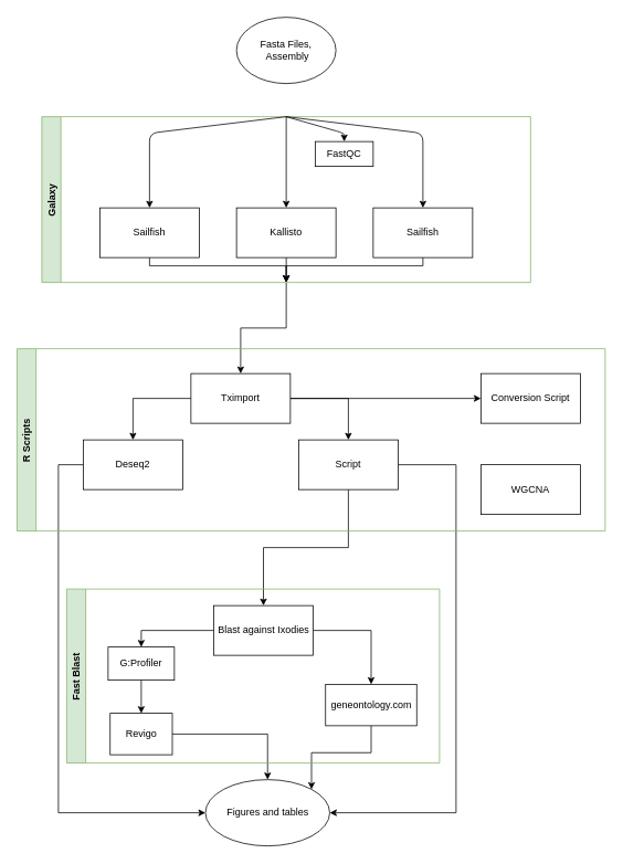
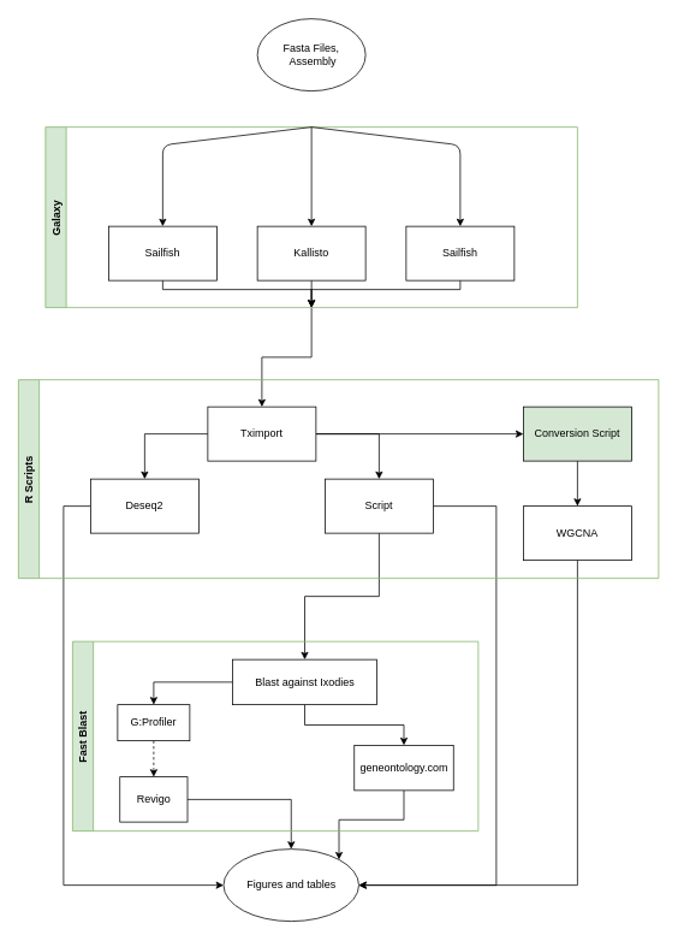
  <mxCell id="0" />
  <mxCell id="1" parent="0" />
  <mxCell id="2" value="&lt;div&gt;Fasta Files,&lt;/div&gt;&lt;div&gt;&amp;nbsp;Assembly&lt;br&gt;&lt;/div&gt;" style="ellipse;whiteSpace=wrap;html=1;" parent="1" vertex="1"><mxGeometry x="285" width="120" height="80" as="geometry" y="20" /></mxCell>
  <mxCell id="3" style="edgeStyle=orthogonalEdgeStyle;rounded=0;orthogonalLoop=1;jettySize=auto;html=1;entryX=0;entryY=0.5;entryDx=0;entryDy=0;" parent="1" source="4" target="17" edge="1"><mxGeometry relative="1" as="geometry"><Array as="points"><mxPoint x="70" y="560" /><mxPoint x="70" y="980" /></Array></mxGeometry></mxCell>
  <mxCell id="4" value="Deseq2" style="rounded=0;whiteSpace=wrap;html=1;" parent="1" vertex="1"><mxGeometry x="100" y="530" width="120" height="60" as="geometry" /></mxCell>
  <mxCell id="5" style="edgeStyle=orthogonalEdgeStyle;rounded=0;orthogonalLoop=1;jettySize=auto;html=1;entryX=0.5;entryY=0;entryDx=0;entryDy=0;" parent="1" source="7" target="10" edge="1"><mxGeometry relative="1" as="geometry" /></mxCell>
  <mxCell id="6" style="edgeStyle=orthogonalEdgeStyle;rounded=0;orthogonalLoop=1;jettySize=auto;html=1;entryX=1;entryY=0.5;entryDx=0;entryDy=0;" parent="1" source="7" target="17" edge="1"><mxGeometry relative="1" as="geometry"><Array as="points"><mxPoint x="550" y="560" /><mxPoint x="550" y="980" /></Array></mxGeometry></mxCell>
  <mxCell id="7" value="Script" style="rounded=0;whiteSpace=wrap;html=1;" parent="1" vertex="1"><mxGeometry x="360" y="530" width="120" height="60" as="geometry" /></mxCell>
  <mxCell id="8" style="edgeStyle=orthogonalEdgeStyle;rounded=0;orthogonalLoop=1;jettySize=auto;html=1;entryX=0.5;entryY=0;entryDx=0;entryDy=0;" parent="1" source="10" target="12" edge="1"><mxGeometry relative="1" as="geometry" /></mxCell>
  <mxCell id="9" style="edgeStyle=orthogonalEdgeStyle;rounded=0;orthogonalLoop=1;jettySize=auto;html=1;entryX=0.5;entryY=0;entryDx=0;entryDy=0;" parent="1" source="10" target="16" edge="1"><mxGeometry relative="1" as="geometry" /></mxCell>
- <mxCell id="10" value="&lt;div&gt;Blast against Ixodies&lt;/div&gt;" style="rounded=0;whiteSpace=wrap;html=1;" parent="1" vertex="1"><mxGeometry x="257.5" y="730" width="120" height="60" as="geometry" /></mxCell>
- <mxCell id="11" style="edgeStyle=orthogonalEdgeStyle;rounded=0;orthogonalLoop=1;jettySize=auto;html=1;entryX=0.5;entryY=0;entryDx=0;entryDy=0;" parent="1" source="12" target="14" edge="1"><mxGeometry relative="1" as="geometry" /></mxCell>
+ <mxCell id="10" value="&lt;div&gt;Blast against Ixodies&lt;/div&gt;" style="rounded=0;whiteSpace=wrap;html=1;" parent="1" vertex="1"><mxGeometry x="257.5" y="730" width="160" height="50" as="geometry" /></mxCell>
+ <mxCell id="11" style="edgeStyle=orthogonalEdgeStyle;rounded=0;orthogonalLoop=1;jettySize=auto;html=1;entryX=0.5;entryY=0;entryDx=0;entryDy=0;dashed=1;" parent="1" source="12" target="14" edge="1"><mxGeometry relative="1" as="geometry" /></mxCell>
  <mxCell id="12" value="G:Profiler" style="rounded=0;whiteSpace=wrap;html=1;" parent="1" vertex="1"><mxGeometry x="130" y="780" width="80" height="40" as="geometry" /></mxCell>
  <mxCell id="13" style="edgeStyle=orthogonalEdgeStyle;rounded=0;orthogonalLoop=1;jettySize=auto;html=1;" parent="1" source="14" target="17" edge="1"><mxGeometry relative="1" as="geometry" /></mxCell>
  <mxCell id="14" value="Revigo" style="rounded=0;whiteSpace=wrap;html=1;" parent="1" vertex="1"><mxGeometry x="132.5" y="860" width="75" height="50" as="geometry" /></mxCell>
  <mxCell id="15" style="edgeStyle=orthogonalEdgeStyle;rounded=0;orthogonalLoop=1;jettySize=auto;html=1;entryX=1;entryY=0;entryDx=0;entryDy=0;" parent="1" source="16" target="17" edge="1"><mxGeometry relative="1" as="geometry" /></mxCell>
  <mxCell id="16" value="geneontology.com" style="rounded=0;whiteSpace=wrap;html=1;" parent="1" vertex="1"><mxGeometry x="392.5" y="825" width="110" height="50" as="geometry" /></mxCell>
  <mxCell id="17" value="Figures and tables" style="ellipse;whiteSpace=wrap;html=1;" parent="1" vertex="1"><mxGeometry x="247.5" y="940" width="150" height="80" as="geometry" /></mxCell>
+ <mxCell id="18" style="edgeStyle=orthogonalEdgeStyle;rounded=0;orthogonalLoop=1;jettySize=auto;html=1;exitX=0.5;exitY=1;exitDx=0;exitDy=0;entryX=1;entryY=0.5;entryDx=0;entryDy=0;" parent="1" source="19" target="17" edge="1"><mxGeometry relative="1" as="geometry" /></mxCell>
  <mxCell id="19" value="WGCNA" style="rounded=0;whiteSpace=wrap;html=1;" parent="1" vertex="1"><mxGeometry x="580" y="560" width="120" height="60" as="geometry" /></mxCell>
  <mxCell id="20" style="edgeStyle=orthogonalEdgeStyle;rounded=0;orthogonalLoop=1;jettySize=auto;html=1;" edge="1" parent="1" source="23" target="4"><mxGeometry relative="1" as="geometry" /></mxCell>
  <mxCell id="21" style="edgeStyle=orthogonalEdgeStyle;rounded=0;orthogonalLoop=1;jettySize=auto;html=1;" edge="1" parent="1" source="23" target="7"><mxGeometry relative="1" as="geometry" /></mxCell>
  <mxCell id="22" style="edgeStyle=orthogonalEdgeStyle;rounded=0;orthogonalLoop=1;jettySize=auto;html=1;entryX=0;entryY=0.5;entryDx=0;entryDy=0;" edge="1" parent="1" source="23" target="38"><mxGeometry relative="1" as="geometry" /></mxCell>
  <mxCell id="23" value="&lt;div&gt;Tximport&lt;/div&gt;" style="rounded=0;whiteSpace=wrap;html=1;" vertex="1" parent="1"><mxGeometry x="230" y="450" width="120" height="60" as="geometry" /></mxCell>
  <mxCell id="24" style="edgeStyle=orthogonalEdgeStyle;rounded=0;orthogonalLoop=1;jettySize=auto;html=1;exitX=0.5;exitY=1;exitDx=0;exitDy=0;entryX=0.5;entryY=0;entryDx=0;entryDy=0;" edge="1" parent="1" source="25" target="23"><mxGeometry relative="1" as="geometry" /></mxCell>
  <mxCell id="25" value="Galaxy" style="swimlane;horizontal=0;fillColor=#d5e8d4;strokeColor=#82b366;" vertex="1" parent="1"><mxGeometry x="50" y="140" width="590" height="200" as="geometry" /></mxCell>
  <mxCell id="26" style="edgeStyle=orthogonalEdgeStyle;rounded=0;orthogonalLoop=1;jettySize=auto;html=1;exitX=0.5;exitY=1;exitDx=0;exitDy=0;entryX=0.5;entryY=1;entryDx=0;entryDy=0;" edge="1" parent="25" source="27" target="25"><mxGeometry relative="1" as="geometry"><Array as="points"><mxPoint x="460" y="180" /><mxPoint x="295" y="180" /></Array></mxGeometry></mxCell>
  <mxCell id="27" value="Sailfish" style="rounded=0;whiteSpace=wrap;html=1;" vertex="1" parent="25"><mxGeometry x="400" y="110" width="120" height="60" as="geometry" /></mxCell>
  <mxCell id="28" style="edgeStyle=orthogonalEdgeStyle;rounded=0;orthogonalLoop=1;jettySize=auto;html=1;entryX=0.5;entryY=1;entryDx=0;entryDy=0;" edge="1" parent="25" source="29" target="25"><mxGeometry relative="1" as="geometry"><Array as="points"><mxPoint x="130" y="180" /><mxPoint x="295" y="180" /></Array></mxGeometry></mxCell>
  <mxCell id="29" value="Sailfish" style="rounded=0;whiteSpace=wrap;html=1;" vertex="1" parent="25"><mxGeometry x="70" y="110" width="120" height="60" as="geometry" /></mxCell>
  <mxCell id="30" style="edgeStyle=orthogonalEdgeStyle;rounded=0;orthogonalLoop=1;jettySize=auto;html=1;exitX=0.5;exitY=1;exitDx=0;exitDy=0;entryX=0.5;entryY=1;entryDx=0;entryDy=0;" edge="1" parent="25" source="31" target="25"><mxGeometry relative="1" as="geometry" /></mxCell>
  <mxCell id="31" value="Kallisto" style="rounded=0;whiteSpace=wrap;html=1;" vertex="1" parent="25"><mxGeometry x="235" y="110" width="120" height="60" as="geometry" /></mxCell>
  <mxCell id="32" value="" style="endArrow=classic;html=1;exitX=0.5;exitY=0;exitDx=0;exitDy=0;entryX=0.5;entryY=0;entryDx=0;entryDy=0;" edge="1" parent="25" source="25" target="31"><mxGeometry width="50" height="50" relative="1" as="geometry"><mxPoint x="330" y="190" as="sourcePoint" /><mxPoint x="380" y="140" as="targetPoint" /></mxGeometry></mxCell>
  <mxCell id="33" value="" style="endArrow=classic;html=1;exitX=0.5;exitY=0;exitDx=0;exitDy=0;entryX=0.5;entryY=0;entryDx=0;entryDy=0;" edge="1" parent="25" source="25" target="27"><mxGeometry width="50" height="50" relative="1" as="geometry"><mxPoint x="320" y="30" as="sourcePoint" /><mxPoint x="380" y="140" as="targetPoint" /><Array as="points"><mxPoint x="460" y="20" /></Array></mxGeometry></mxCell>
  <mxCell id="34" value="" style="endArrow=classic;html=1;entryX=0.5;entryY=0;entryDx=0;entryDy=0;exitX=0.5;exitY=0;exitDx=0;exitDy=0;" edge="1" parent="25" source="25" target="29"><mxGeometry width="50" height="50" relative="1" as="geometry"><mxPoint x="190" as="sourcePoint" /><mxPoint x="250" y="50" as="targetPoint" /><Array as="points"><mxPoint x="130" y="20" /></Array></mxGeometry></mxCell>
- <mxCell id="35" value="FastQC" style="rounded=0;whiteSpace=wrap;html=1;" vertex="1" parent="25"><mxGeometry x="330" y="30" width="70" height="30" as="geometry" /></mxCell>
- <mxCell id="36" value="" style="endArrow=classic;html=1;entryX=0.5;entryY=0;entryDx=0;entryDy=0;exitX=0.5;exitY=0;exitDx=0;exitDy=0;" edge="1" parent="25" source="25" target="35"><mxGeometry width="50" height="50" relative="1" as="geometry"><mxPoint x="310" y="30" as="sourcePoint" /><mxPoint x="330" y="30" as="targetPoint" /><Array as="points"><mxPoint x="330" y="10" /><mxPoint x="365" y="20" /></Array></mxGeometry></mxCell>
- <mxCell id="38" value="Conversion Script" style="rounded=0;whiteSpace=wrap;html=1;" vertex="1" parent="1"><mxGeometry x="580" y="450" width="120" height="60" as="geometry" /></mxCell>
+ <mxCell id="37" style="edgeStyle=orthogonalEdgeStyle;rounded=0;orthogonalLoop=1;jettySize=auto;html=1;entryX=0.5;entryY=0;entryDx=0;entryDy=0;" edge="1" parent="1" source="38" target="19"><mxGeometry relative="1" as="geometry" /></mxCell>
+ <mxCell id="38" value="Conversion Script" style="rounded=0;whiteSpace=wrap;html=1;fillColor=#d5e8d4;" vertex="1" parent="1"><mxGeometry x="580" y="450" width="120" height="60" as="geometry" /></mxCell>
  <mxCell id="39" value="R Scripts" style="swimlane;horizontal=0;fillColor=#d5e8d4;strokeColor=#82b366;" vertex="1" parent="1"><mxGeometry x="20" y="420" width="710" height="220" as="geometry" /></mxCell>
  <mxCell id="40" value="Fast Blast" style="swimlane;horizontal=0;fillColor=#d5e8d4;strokeColor=#82b366;" vertex="1" parent="1"><mxGeometry x="80" y="710" width="450" height="210" as="geometry" /></mxCell>
